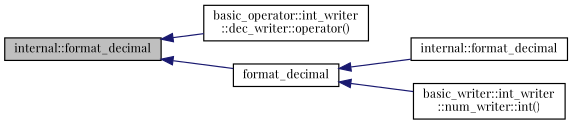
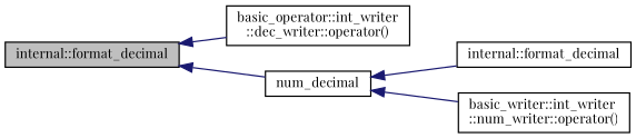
  digraph {
    fontname="Playfair Display"
    rankdir=LR
    node [color=black fillcolor=white fontname="Playfair Display" fontsize=10 shape=record style=filled]
    edge [color=midnightblue dir=back fontname="Playfair Display" fontsize=10 labelfontname=Helvetica labelfontsize=10 style=solid]
    n1 [fillcolor=grey75 fontcolor=black height=0.2 label="internal::format_decimal" width=0.4]
    n2 [height=0.2 label="basic_operator::int_writer\l::dec_writer::operator()" width=0.4]
-   n3 [height=0.2 label=format_decimal width=0.4]
+   n3 [height=0.2 label=num_decimal width=0.4]
    n4 [height=0.2 label="internal::format_decimal" width=0.4]
-   n5 [height=0.2 label="basic_writer::int_writer\l::num_writer::int()" width=0.4]
+   n5 [height=0.2 label="basic_writer::int_writer\l::num_writer::operator()" width=0.4]
    n1 -> n2
    n1 -> n3
    n3 -> n4
    n3 -> n5
  }
